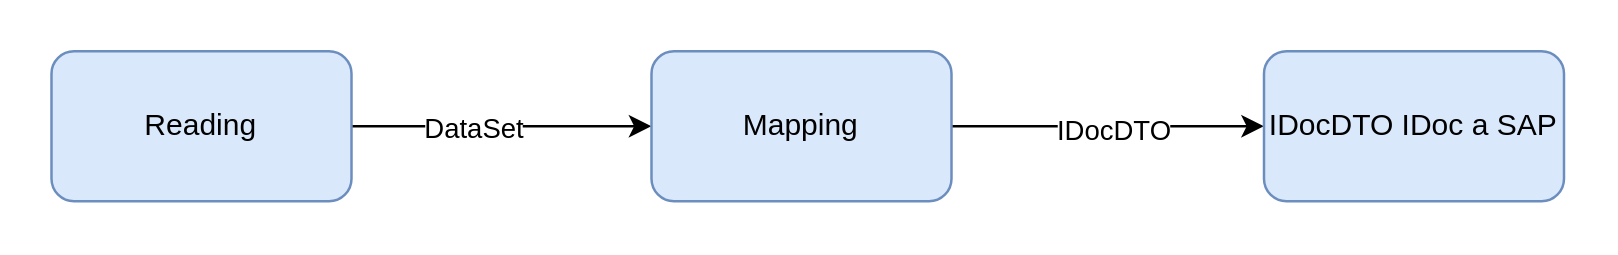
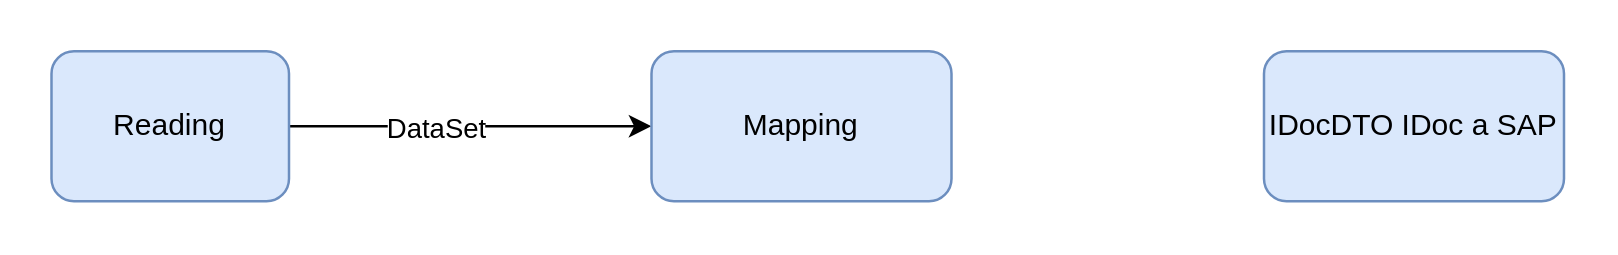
  <mxCell id="0" />
  <mxCell id="1" parent="0" />
  <mxCell id="2" style="edgeStyle=orthogonalEdgeStyle;rounded=0;orthogonalLoop=1;jettySize=auto;html=1;entryX=0;entryY=0.5;entryDx=0;entryDy=0;" edge="1" parent="1" source="4" target="7"><mxGeometry relative="1" as="geometry" /></mxCell>
  <mxCell id="3" value="DataSet" style="edgeLabel;html=1;align=center;verticalAlign=middle;resizable=0;points=[];" vertex="1" connectable="0" parent="2"><mxGeometry x="-0.2" relative="1" as="geometry"><mxPoint as="offset" /></mxGeometry></mxCell>
- <mxCell id="4" value="Reading" style="rounded=1;whiteSpace=wrap;html=1;fillColor=#dae8fc;strokeColor=#6c8ebf;" vertex="1" parent="1"><mxGeometry x="20" y="20" width="120" height="60" as="geometry" /></mxCell>
- <mxCell id="5" style="edgeStyle=orthogonalEdgeStyle;rounded=0;orthogonalLoop=1;jettySize=auto;html=1;entryX=0;entryY=0.5;entryDx=0;entryDy=0;" edge="1" parent="1" source="7" target="8"><mxGeometry relative="1" as="geometry"><mxPoint x="500" y="50" as="targetPoint" /></mxGeometry></mxCell>
- <mxCell id="6" value="IDocDTO" style="edgeLabel;html=1;align=center;verticalAlign=middle;resizable=0;points=[];" vertex="1" connectable="0" parent="5"><mxGeometry x="0.024" y="-1" relative="1" as="geometry"><mxPoint as="offset" /></mxGeometry></mxCell>
+ <mxCell id="4" value="Reading" style="rounded=1;whiteSpace=wrap;html=1;fillColor=#dae8fc;strokeColor=#6c8ebf;" vertex="1" parent="1"><mxGeometry x="20" y="20" width="95" height="60" as="geometry" /></mxCell>
  <mxCell id="7" value="Mapping" style="rounded=1;whiteSpace=wrap;html=1;fillColor=#dae8fc;strokeColor=#6c8ebf;" vertex="1" parent="1"><mxGeometry x="260" y="20" width="120" height="60" as="geometry" /></mxCell>
  <mxCell id="8" value="IDocDTO IDoc a SAP" style="rounded=1;whiteSpace=wrap;html=1;fillColor=#dae8fc;strokeColor=#6c8ebf;" vertex="1" parent="1"><mxGeometry x="505" y="20" width="120" height="60" as="geometry" /></mxCell>
